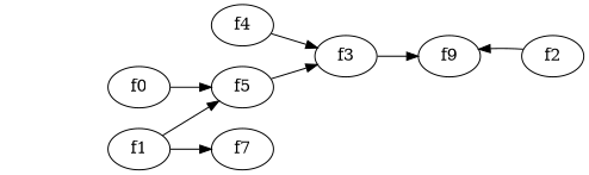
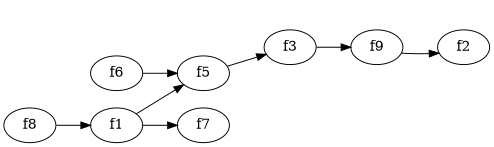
  strict digraph {
    rankdir=LR
    edge [weight=2]
    f1
    f5
    f7
    f3
    f2
    f9
-   f4
-   f6 [label=f0]
+   f8
+   f6
    f1 -> f5
    f1 -> f7
    f5 -> f3
    f3 -> f9
-   f2 -> f9
-   f4 -> f3
+   f9 -> f2
+   f8 -> f1
    f6 -> f5
  }
